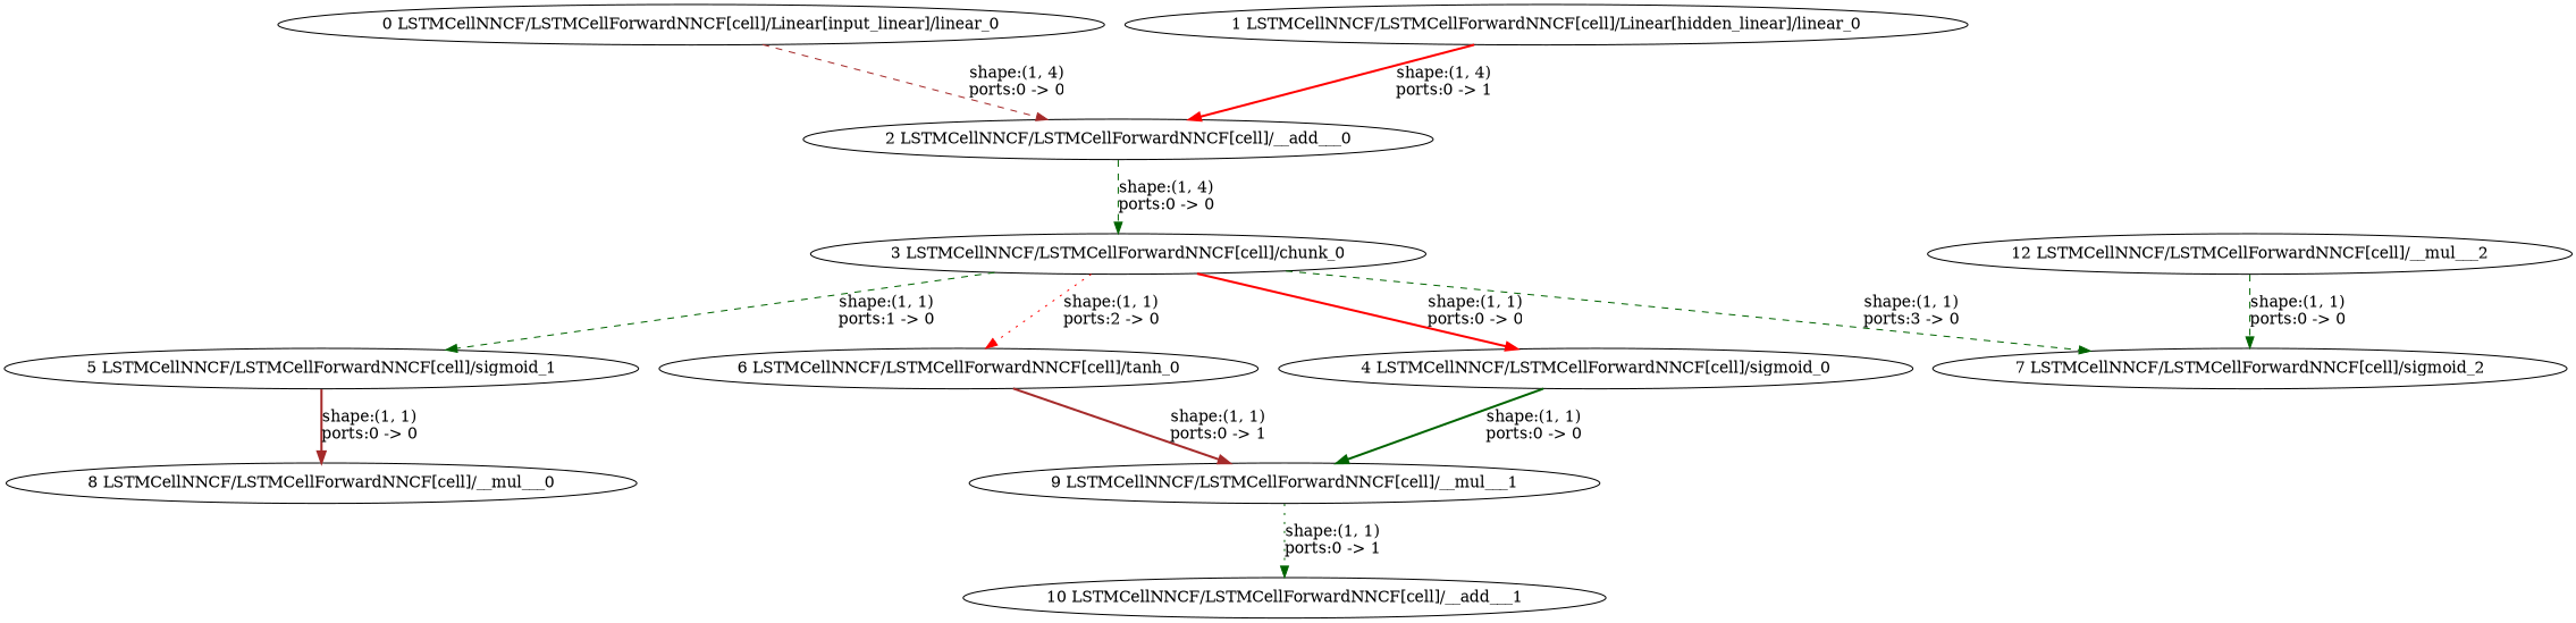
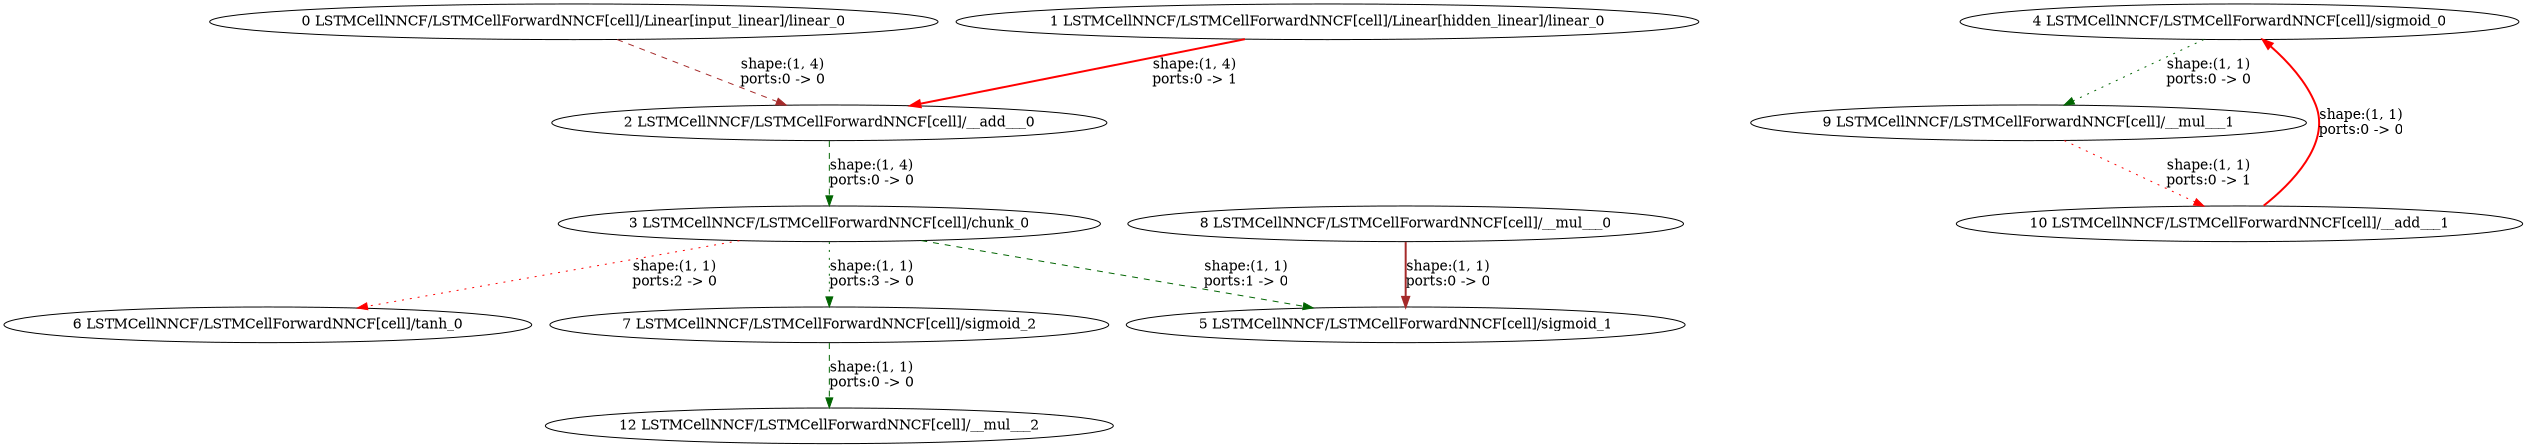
  strict digraph {
    node [type=sigmoid]
    edge [color=darkgreen style=bold]
    "0 LSTMCellNNCF/LSTMCellForwardNNCF[cell]/Linear[input_linear]/linear_0" [type=linear]
    "2 LSTMCellNNCF/LSTMCellForwardNNCF[cell]/__add___0" [type=__add__]
    "3 LSTMCellNNCF/LSTMCellForwardNNCF[cell]/chunk_0" [type=chunk]
    "1 LSTMCellNNCF/LSTMCellForwardNNCF[cell]/Linear[hidden_linear]/linear_0" [type=linear]
    "4 LSTMCellNNCF/LSTMCellForwardNNCF[cell]/sigmoid_0"
    "5 LSTMCellNNCF/LSTMCellForwardNNCF[cell]/sigmoid_1"
    "6 LSTMCellNNCF/LSTMCellForwardNNCF[cell]/tanh_0" [type=tanh]
    "7 LSTMCellNNCF/LSTMCellForwardNNCF[cell]/sigmoid_2"
    "9 LSTMCellNNCF/LSTMCellForwardNNCF[cell]/__mul___1" [type=__mul__]
    "8 LSTMCellNNCF/LSTMCellForwardNNCF[cell]/__mul___0" [type=__mul__]
    "12 LSTMCellNNCF/LSTMCellForwardNNCF[cell]/__mul___2" [type=__mul__]
    "10 LSTMCellNNCF/LSTMCellForwardNNCF[cell]/__add___1" [type=__add__]
    "0 LSTMCellNNCF/LSTMCellForwardNNCF[cell]/Linear[input_linear]/linear_0" -> "2 LSTMCellNNCF/LSTMCellForwardNNCF[cell]/__add___0" [color=brown label="shape:(1, 4)\nports:0 -> 0" style=dashed]
    "2 LSTMCellNNCF/LSTMCellForwardNNCF[cell]/__add___0" -> "3 LSTMCellNNCF/LSTMCellForwardNNCF[cell]/chunk_0" [label="shape:(1, 4)\nports:0 -> 0" style=dashed]
-   "3 LSTMCellNNCF/LSTMCellForwardNNCF[cell]/chunk_0" -> "4 LSTMCellNNCF/LSTMCellForwardNNCF[cell]/sigmoid_0" [color=red label="shape:(1, 1)\nports:0 -> 0"]
+   "10 LSTMCellNNCF/LSTMCellForwardNNCF[cell]/__add___1" -> "4 LSTMCellNNCF/LSTMCellForwardNNCF[cell]/sigmoid_0" [color=red label="shape:(1, 1)\nports:0 -> 0"]
    "3 LSTMCellNNCF/LSTMCellForwardNNCF[cell]/chunk_0" -> "5 LSTMCellNNCF/LSTMCellForwardNNCF[cell]/sigmoid_1" [label="shape:(1, 1)\nports:1 -> 0" style=dashed]
    "3 LSTMCellNNCF/LSTMCellForwardNNCF[cell]/chunk_0" -> "6 LSTMCellNNCF/LSTMCellForwardNNCF[cell]/tanh_0" [color=red label="shape:(1, 1)\nports:2 -> 0" style=dotted]
-   "3 LSTMCellNNCF/LSTMCellForwardNNCF[cell]/chunk_0" -> "7 LSTMCellNNCF/LSTMCellForwardNNCF[cell]/sigmoid_2" [label="shape:(1, 1)\nports:3 -> 0" style=dashed]
+   "3 LSTMCellNNCF/LSTMCellForwardNNCF[cell]/chunk_0" -> "7 LSTMCellNNCF/LSTMCellForwardNNCF[cell]/sigmoid_2" [label="shape:(1, 1)\nports:3 -> 0" style=dotted]
    "1 LSTMCellNNCF/LSTMCellForwardNNCF[cell]/Linear[hidden_linear]/linear_0" -> "2 LSTMCellNNCF/LSTMCellForwardNNCF[cell]/__add___0" [color=red label="shape:(1, 4)\nports:0 -> 1"]
-   "4 LSTMCellNNCF/LSTMCellForwardNNCF[cell]/sigmoid_0" -> "9 LSTMCellNNCF/LSTMCellForwardNNCF[cell]/__mul___1" [label="shape:(1, 1)\nports:0 -> 0"]
-   "5 LSTMCellNNCF/LSTMCellForwardNNCF[cell]/sigmoid_1" -> "8 LSTMCellNNCF/LSTMCellForwardNNCF[cell]/__mul___0" [color=brown label="shape:(1, 1)\nports:0 -> 0"]
-   "6 LSTMCellNNCF/LSTMCellForwardNNCF[cell]/tanh_0" -> "9 LSTMCellNNCF/LSTMCellForwardNNCF[cell]/__mul___1" [color=brown label="shape:(1, 1)\nports:0 -> 1"]
-   "12 LSTMCellNNCF/LSTMCellForwardNNCF[cell]/__mul___2" -> "7 LSTMCellNNCF/LSTMCellForwardNNCF[cell]/sigmoid_2" [label="shape:(1, 1)\nports:0 -> 0" style=dashed]
-   "9 LSTMCellNNCF/LSTMCellForwardNNCF[cell]/__mul___1" -> "10 LSTMCellNNCF/LSTMCellForwardNNCF[cell]/__add___1" [label="shape:(1, 1)\nports:0 -> 1" style=dotted]
+   "4 LSTMCellNNCF/LSTMCellForwardNNCF[cell]/sigmoid_0" -> "9 LSTMCellNNCF/LSTMCellForwardNNCF[cell]/__mul___1" [label="shape:(1, 1)\nports:0 -> 0" style=dotted]
+   "8 LSTMCellNNCF/LSTMCellForwardNNCF[cell]/__mul___0" -> "5 LSTMCellNNCF/LSTMCellForwardNNCF[cell]/sigmoid_1" [color=brown label="shape:(1, 1)\nports:0 -> 0"]
+   "7 LSTMCellNNCF/LSTMCellForwardNNCF[cell]/sigmoid_2" -> "12 LSTMCellNNCF/LSTMCellForwardNNCF[cell]/__mul___2" [label="shape:(1, 1)\nports:0 -> 0" style=dashed]
+   "9 LSTMCellNNCF/LSTMCellForwardNNCF[cell]/__mul___1" -> "10 LSTMCellNNCF/LSTMCellForwardNNCF[cell]/__add___1" [color=red label="shape:(1, 1)\nports:0 -> 1" style=dotted]
  }
